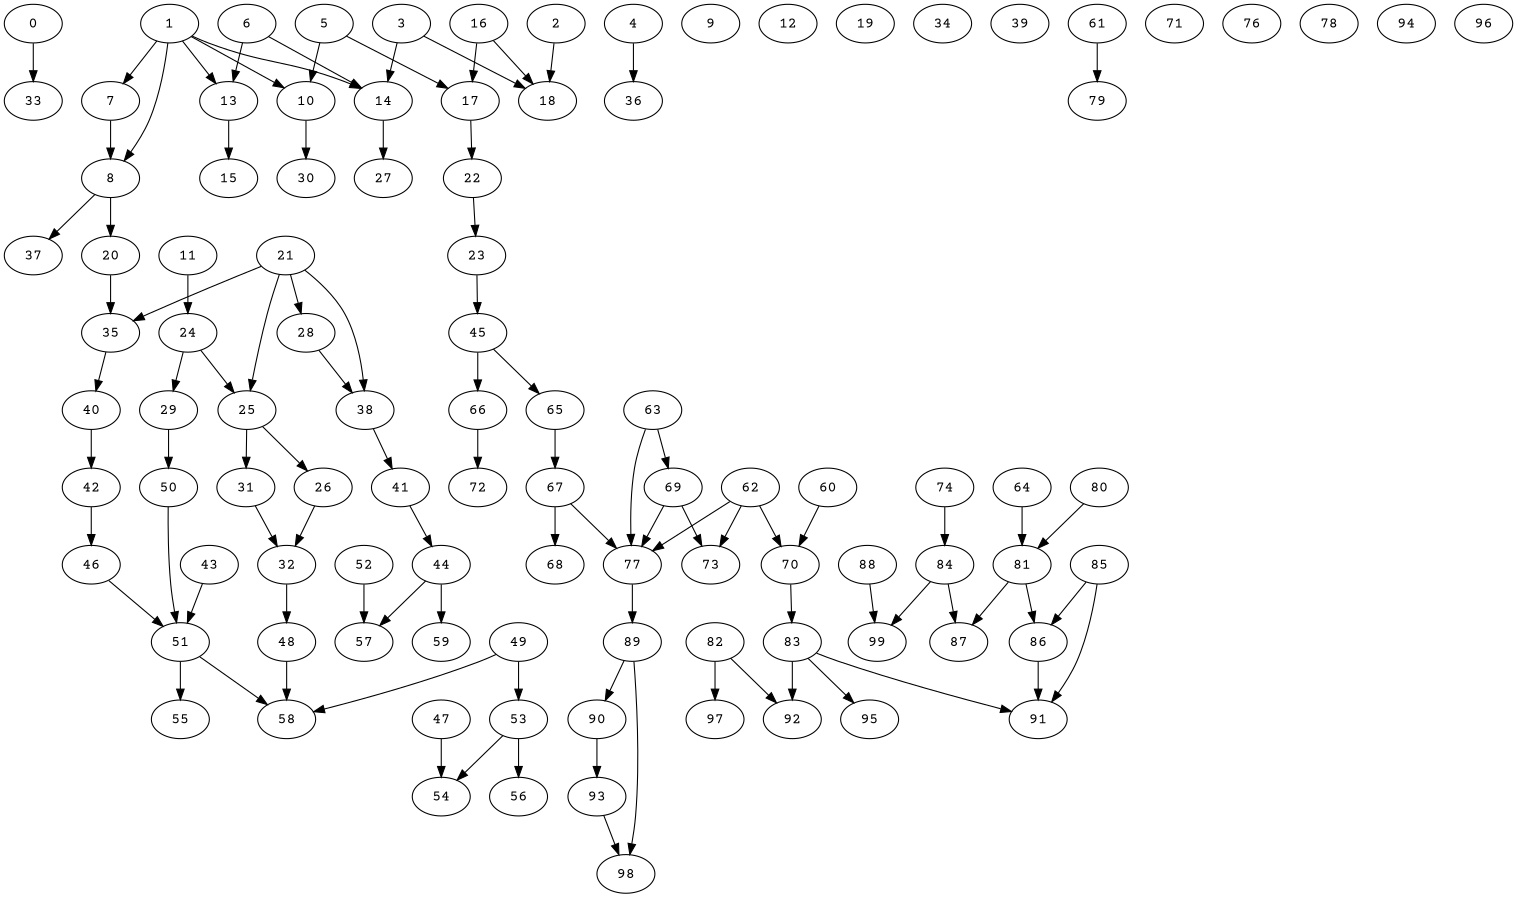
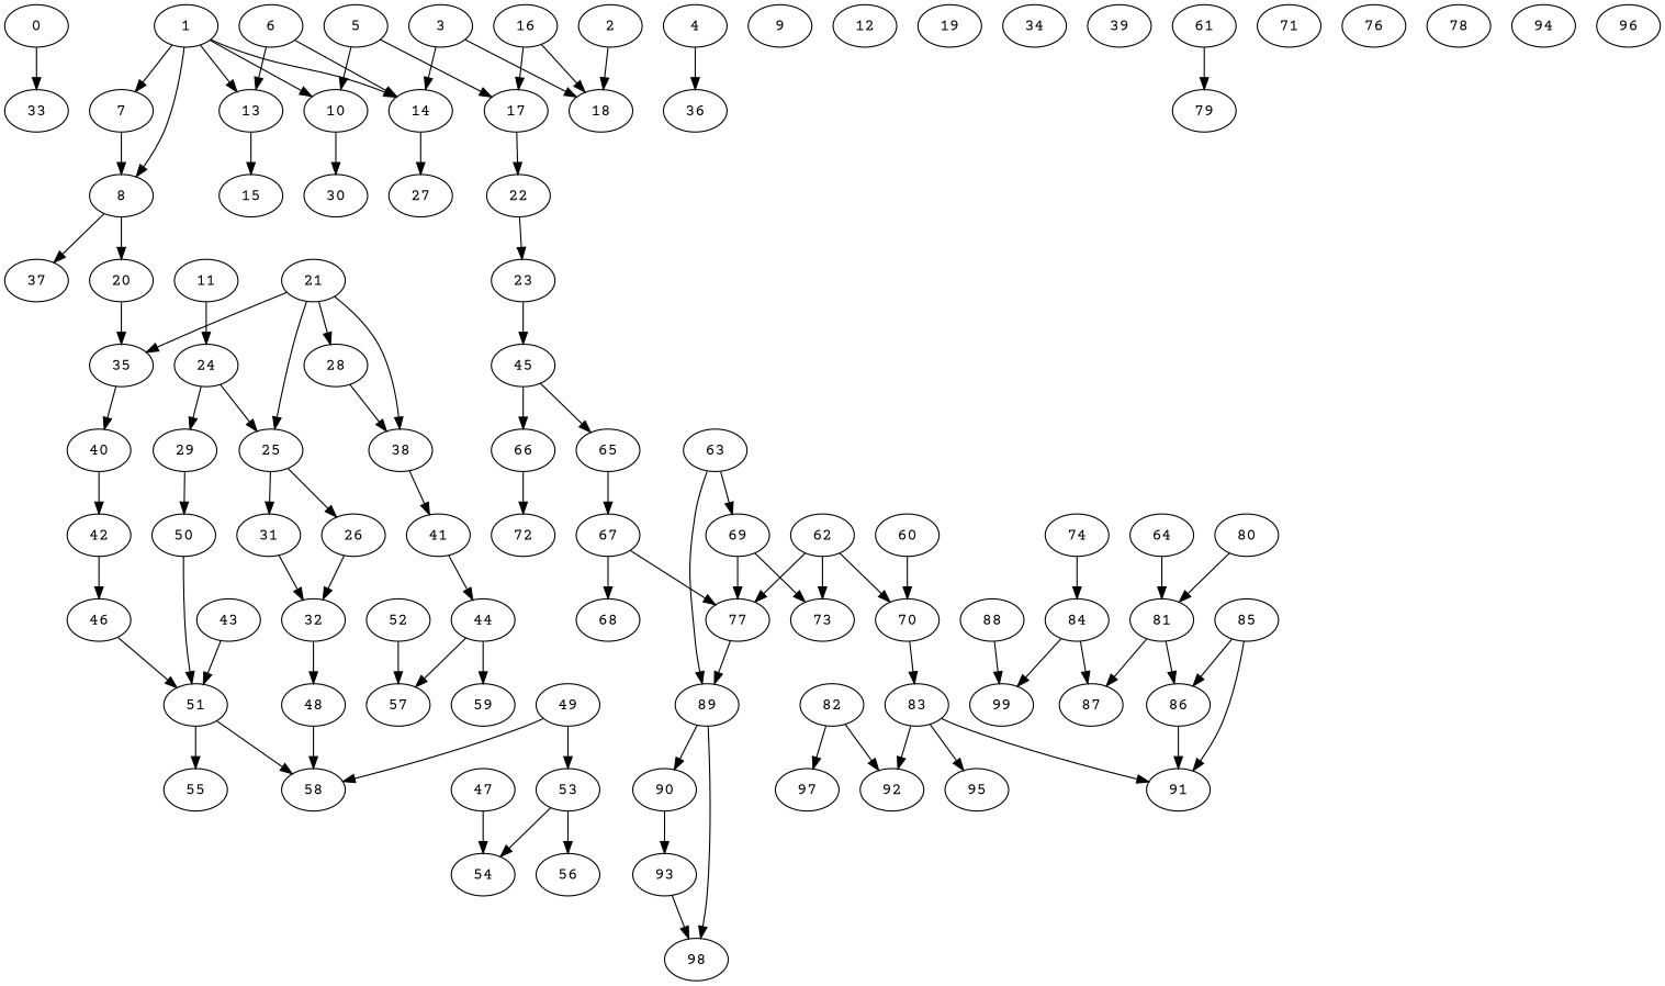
  digraph {
    fontname="Courier Prime"
    node [fontname="Courier Prime"]
    edge [fontname="Courier Prime"]
    0
    33
    1
    7
    8
    10
    13
    14
    20
    37
    30
    15
    27
    35
    2
    18
    3
    4
    36
    5
    17
    22
    23
    6
    40
    9
    11
    24
    25
    29
    31
    26
    50
    12
    16
    45
    19
    42
    21
    28
    38
    41
    32
    44
    65
    66
    67
    72
    51
    48
    58
    55
    34
    46
    57
    59
    39
    43
    77
    68
    47
    54
    49
    53
    56
    52
    60
    70
    83
    92
    91
    95
    61
    79
    62
    73
    89
    90
    98
    63
    69
    64
    81
    74
    84
    87
    99
    71
    76
    93
    78
    80
    86
    82
    97
    85
    88
    94
    96
    0 -> 33
    1 -> 7
    1 -> 8
    1 -> 10
    1 -> 13
    1 -> 14
    7 -> 8
    8 -> 20
    8 -> 37
    10 -> 30
    13 -> 15
    14 -> 27
    20 -> 35
    35 -> 40
    2 -> 18
    3 -> 14
    3 -> 18
    4 -> 36
    5 -> 10
    5 -> 17
    17 -> 22
    22 -> 23
    23 -> 45
    6 -> 13
    6 -> 14
    40 -> 42
    11 -> 24
    24 -> 25
    24 -> 29
    25 -> 31
    25 -> 26
    29 -> 50
    31 -> 32
    26 -> 32
    50 -> 51
    16 -> 18
    16 -> 17
    45 -> 65
    45 -> 66
    42 -> 46
    21 -> 35
    21 -> 25
    21 -> 28
    21 -> 38
    28 -> 38
    38 -> 41
    41 -> 44
    32 -> 48
    44 -> 57
    44 -> 59
    65 -> 67
    66 -> 72
    67 -> 77
    67 -> 68
    51 -> 58
    51 -> 55
    48 -> 58
    46 -> 51
    43 -> 51
    77 -> 89
    47 -> 54
    49 -> 58
    49 -> 53
    53 -> 54
    53 -> 56
    52 -> 57
    60 -> 70
    70 -> 83
    83 -> 92
    83 -> 91
    83 -> 95
    61 -> 79
    62 -> 77
    62 -> 70
    62 -> 73
    89 -> 90
    89 -> 98
    90 -> 93
-   63 -> 77
+   63 -> 89
    63 -> 69
    69 -> 77
    69 -> 73
    64 -> 81
    81 -> 87
    81 -> 86
    74 -> 84
    84 -> 87
    84 -> 99
    93 -> 98
    80 -> 81
    86 -> 91
    82 -> 92
    82 -> 97
    85 -> 91
    85 -> 86
    88 -> 99
  }
